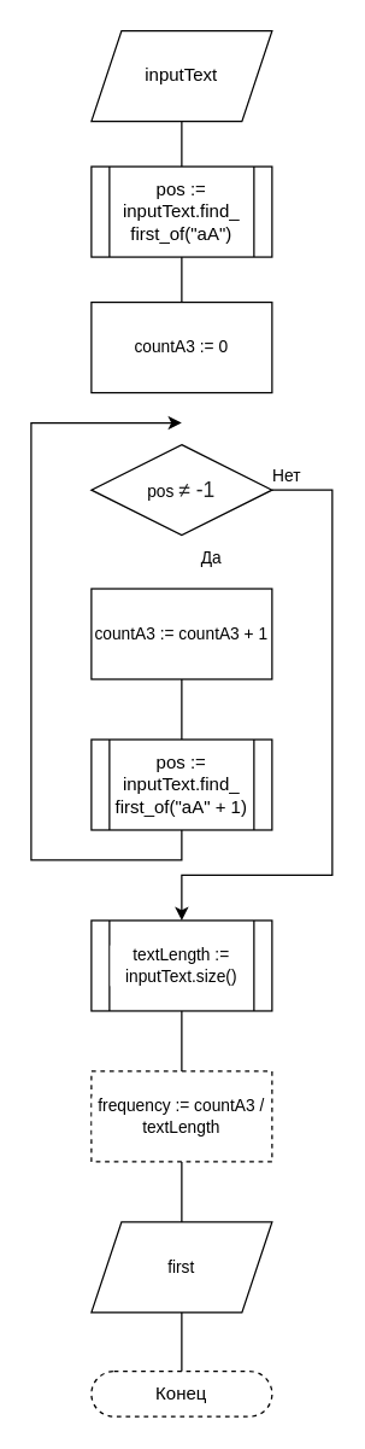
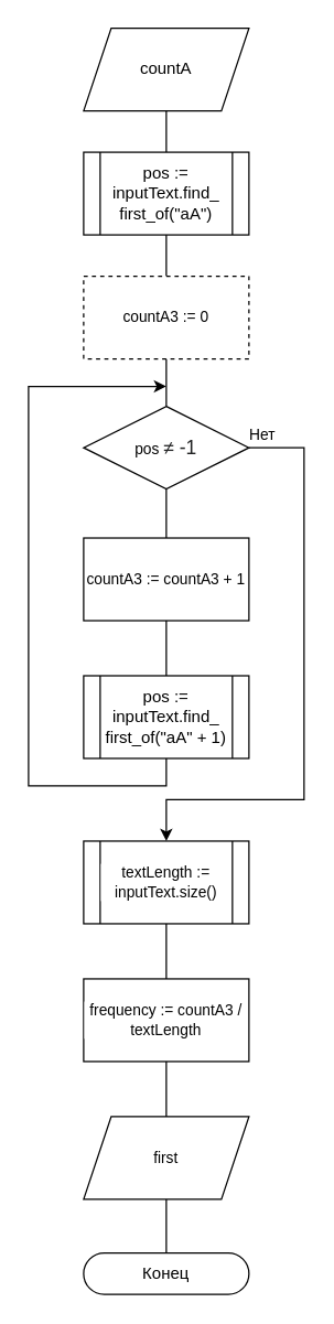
  <mxCell id="0" />
  <mxCell id="1" parent="0" />
  <mxCell id="2" style="edgeStyle=orthogonalEdgeStyle;rounded=0;orthogonalLoop=1;jettySize=auto;html=1;exitX=0.5;exitY=1;exitDx=0;exitDy=0;entryX=0.5;entryY=0;entryDx=0;entryDy=0;endArrow=none;endFill=0;" parent="1" source="3" target="5" edge="1"><mxGeometry relative="1" as="geometry" /></mxCell>
- <mxCell id="3" value="inputText" style="shape=parallelogram;perimeter=parallelogramPerimeter;whiteSpace=wrap;html=1;fixedSize=1;" parent="1" vertex="1"><mxGeometry x="60" y="20" width="120" height="60" as="geometry" /></mxCell>
+ <mxCell id="3" value="countA" style="shape=parallelogram;perimeter=parallelogramPerimeter;whiteSpace=wrap;html=1;fixedSize=1;" parent="1" vertex="1"><mxGeometry x="60" y="20" width="120" height="60" as="geometry" /></mxCell>
  <mxCell id="4" style="edgeStyle=orthogonalEdgeStyle;rounded=0;orthogonalLoop=1;jettySize=auto;html=1;exitX=0.5;exitY=1;exitDx=0;exitDy=0;entryX=0.5;entryY=0;entryDx=0;entryDy=0;strokeColor=default;align=center;verticalAlign=middle;fontFamily=Helvetica;fontSize=11;fontColor=default;labelBackgroundColor=default;endArrow=none;endFill=0;" parent="1" source="5" target="7" edge="1"><mxGeometry relative="1" as="geometry" /></mxCell>
  <mxCell id="5" value="pos := inputText.find_&lt;div&gt;first_of(&quot;aA&quot;)&lt;/div&gt;" style="shape=process;whiteSpace=wrap;html=1;backgroundOutline=1;" parent="1" vertex="1"><mxGeometry x="60" y="110" width="120" height="60" as="geometry" /></mxCell>
- <mxCell id="7" value="countA3 := 0" style="rounded=0;whiteSpace=wrap;html=1;fontFamily=Helvetica;fontSize=11;fontColor=default;labelBackgroundColor=default;" parent="1" vertex="1"><mxGeometry x="60" y="200" width="120" height="60" as="geometry" /></mxCell>
+ <mxCell id="6" style="edgeStyle=orthogonalEdgeStyle;rounded=0;orthogonalLoop=1;jettySize=auto;html=1;exitX=0.5;exitY=1;exitDx=0;exitDy=0;entryX=0.5;entryY=0;entryDx=0;entryDy=0;strokeColor=default;align=center;verticalAlign=middle;fontFamily=Helvetica;fontSize=11;fontColor=default;labelBackgroundColor=default;endArrow=none;endFill=0;" parent="1" source="7" target="10" edge="1"><mxGeometry relative="1" as="geometry" /></mxCell>
+ <mxCell id="7" value="countA3 := 0" style="rounded=0;whiteSpace=wrap;html=1;fontFamily=Helvetica;fontSize=11;fontColor=default;labelBackgroundColor=default;dashed=1;" parent="1" vertex="1"><mxGeometry x="60" y="200" width="120" height="60" as="geometry" /></mxCell>
+ <mxCell id="8" style="edgeStyle=orthogonalEdgeStyle;rounded=0;orthogonalLoop=1;jettySize=auto;html=1;exitX=0.5;exitY=1;exitDx=0;exitDy=0;entryX=0.5;entryY=0;entryDx=0;entryDy=0;strokeColor=default;align=center;verticalAlign=middle;fontFamily=Helvetica;fontSize=11;fontColor=default;labelBackgroundColor=default;endArrow=none;endFill=0;" parent="1" source="10" target="12" edge="1"><mxGeometry relative="1" as="geometry" /></mxCell>
  <mxCell id="9" style="edgeStyle=orthogonalEdgeStyle;rounded=0;orthogonalLoop=1;jettySize=auto;html=1;exitX=1;exitY=0.5;exitDx=0;exitDy=0;entryX=0.5;entryY=0;entryDx=0;entryDy=0;strokeColor=default;align=center;verticalAlign=middle;fontFamily=Helvetica;fontSize=11;fontColor=default;labelBackgroundColor=default;endArrow=classic;endFill=1;" parent="1" source="10" target="16" edge="1"><mxGeometry relative="1" as="geometry"><Array as="points"><mxPoint x="220" y="325" /><mxPoint x="220" y="580" /><mxPoint x="120" y="580" /></Array></mxGeometry></mxCell>
  <mxCell id="10" value="pos&amp;nbsp;&lt;span style=&quot;color: rgb(32, 33, 34); font-family: sans-serif; font-size: 14px; text-align: left;&quot;&gt;≠ -1&lt;/span&gt;" style="rhombus;whiteSpace=wrap;html=1;fontFamily=Helvetica;fontSize=11;fontColor=default;labelBackgroundColor=default;" parent="1" vertex="1"><mxGeometry x="60" y="294.5" width="120" height="60" as="geometry" /></mxCell>
  <mxCell id="11" style="edgeStyle=orthogonalEdgeStyle;rounded=0;orthogonalLoop=1;jettySize=auto;html=1;exitX=0.5;exitY=1;exitDx=0;exitDy=0;entryX=0.5;entryY=0;entryDx=0;entryDy=0;strokeColor=default;align=center;verticalAlign=middle;fontFamily=Helvetica;fontSize=11;fontColor=default;labelBackgroundColor=default;endArrow=none;endFill=0;" parent="1" source="12" target="14" edge="1"><mxGeometry relative="1" as="geometry" /></mxCell>
  <mxCell id="12" value="countA3 := countA3 + 1" style="rounded=0;whiteSpace=wrap;html=1;fontFamily=Helvetica;fontSize=11;fontColor=default;labelBackgroundColor=default;" parent="1" vertex="1"><mxGeometry x="60" y="390" width="120" height="60" as="geometry" /></mxCell>
  <mxCell id="13" style="edgeStyle=orthogonalEdgeStyle;rounded=0;orthogonalLoop=1;jettySize=auto;html=1;exitX=0.5;exitY=1;exitDx=0;exitDy=0;strokeColor=default;align=center;verticalAlign=middle;fontFamily=Helvetica;fontSize=11;fontColor=default;labelBackgroundColor=default;endArrow=classic;endFill=1;" parent="1" source="14" edge="1"><mxGeometry relative="1" as="geometry"><mxPoint x="120" y="280" as="targetPoint" /><Array as="points"><mxPoint x="120" y="570" /><mxPoint x="20" y="570" /><mxPoint x="20" y="280" /></Array></mxGeometry></mxCell>
  <mxCell id="14" value="pos := inputText.find_&lt;div&gt;first_of(&quot;aA&quot; + 1)&lt;/div&gt;" style="shape=process;whiteSpace=wrap;html=1;backgroundOutline=1;" parent="1" vertex="1"><mxGeometry x="60" y="490" width="120" height="60" as="geometry" /></mxCell>
  <mxCell id="15" style="edgeStyle=orthogonalEdgeStyle;rounded=0;orthogonalLoop=1;jettySize=auto;html=1;exitX=0.5;exitY=1;exitDx=0;exitDy=0;entryX=0.5;entryY=0;entryDx=0;entryDy=0;strokeColor=default;align=center;verticalAlign=middle;fontFamily=Helvetica;fontSize=11;fontColor=default;labelBackgroundColor=default;endArrow=none;endFill=0;" parent="1" source="16" target="18" edge="1"><mxGeometry relative="1" as="geometry" /></mxCell>
  <mxCell id="16" value="textLength := inputText.size()" style="shape=process;whiteSpace=wrap;html=1;backgroundOutline=1;fontFamily=Helvetica;fontSize=11;fontColor=default;labelBackgroundColor=default;" parent="1" vertex="1"><mxGeometry x="60" y="610" width="120" height="60" as="geometry" /></mxCell>
  <mxCell id="17" style="edgeStyle=orthogonalEdgeStyle;rounded=0;orthogonalLoop=1;jettySize=auto;html=1;exitX=0.5;exitY=1;exitDx=0;exitDy=0;entryX=0.5;entryY=0;entryDx=0;entryDy=0;strokeColor=default;align=center;verticalAlign=middle;fontFamily=Helvetica;fontSize=11;fontColor=default;labelBackgroundColor=default;endArrow=none;endFill=0;" parent="1" source="18" target="20" edge="1"><mxGeometry relative="1" as="geometry" /></mxCell>
- <mxCell id="18" value="frequency := countA3 / textLength" style="rounded=0;whiteSpace=wrap;html=1;fontFamily=Helvetica;fontSize=11;fontColor=default;labelBackgroundColor=default;dashed=1;" parent="1" vertex="1"><mxGeometry x="60" y="710" width="120" height="60" as="geometry" /></mxCell>
+ <mxCell id="18" value="frequency := countA3 / textLength" style="rounded=0;whiteSpace=wrap;html=1;fontFamily=Helvetica;fontSize=11;fontColor=default;labelBackgroundColor=default;" parent="1" vertex="1"><mxGeometry x="60" y="710" width="120" height="60" as="geometry" /></mxCell>
  <mxCell id="19" style="edgeStyle=orthogonalEdgeStyle;rounded=0;orthogonalLoop=1;jettySize=auto;html=1;exitX=0.5;exitY=1;exitDx=0;exitDy=0;entryX=0.5;entryY=0;entryDx=0;entryDy=0;strokeColor=default;align=center;verticalAlign=middle;fontFamily=Helvetica;fontSize=11;fontColor=default;labelBackgroundColor=default;endArrow=none;endFill=0;" parent="1" source="20" target="21" edge="1"><mxGeometry relative="1" as="geometry" /></mxCell>
  <mxCell id="20" value="first" style="shape=parallelogram;perimeter=parallelogramPerimeter;whiteSpace=wrap;html=1;fixedSize=1;fontFamily=Helvetica;fontSize=11;fontColor=default;labelBackgroundColor=default;" parent="1" vertex="1"><mxGeometry x="60" y="810" width="120" height="60" as="geometry" /></mxCell>
- <mxCell id="21" value="Конец" style="rounded=1;whiteSpace=wrap;html=1;arcSize=50;dashed=1;" parent="1" vertex="1"><mxGeometry x="60" y="909" width="120" height="30" as="geometry" /></mxCell>
- <mxCell id="22" value="Да" style="text;html=1;align=center;verticalAlign=middle;whiteSpace=wrap;rounded=0;fontFamily=Helvetica;fontSize=11;fontColor=default;labelBackgroundColor=default;" parent="1" vertex="1"><mxGeometry x="110" y="355" width="60" height="30" as="geometry" /></mxCell>
+ <mxCell id="21" value="Конец" style="rounded=1;whiteSpace=wrap;html=1;arcSize=50;" parent="1" vertex="1"><mxGeometry x="60" y="909" width="120" height="30" as="geometry" /></mxCell>
  <mxCell id="23" value="Нет" style="text;html=1;align=center;verticalAlign=middle;whiteSpace=wrap;rounded=0;fontFamily=Helvetica;fontSize=11;fontColor=default;labelBackgroundColor=default;" parent="1" vertex="1"><mxGeometry x="160" y="300" width="60" height="30" as="geometry" /></mxCell>
